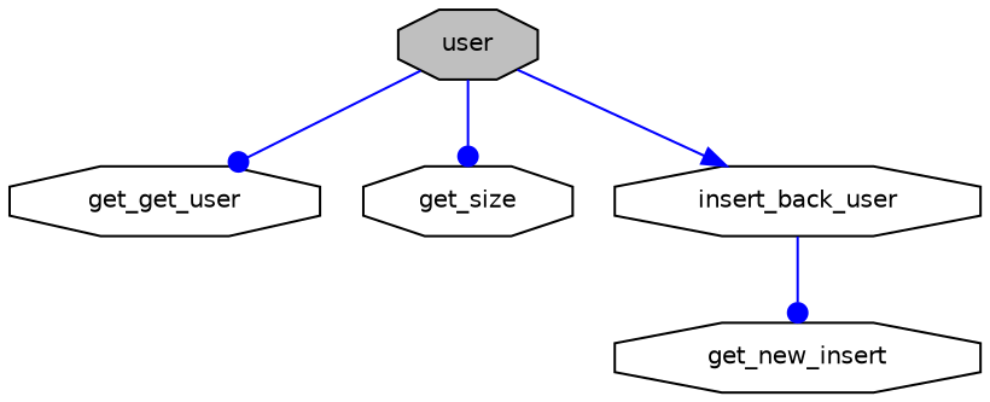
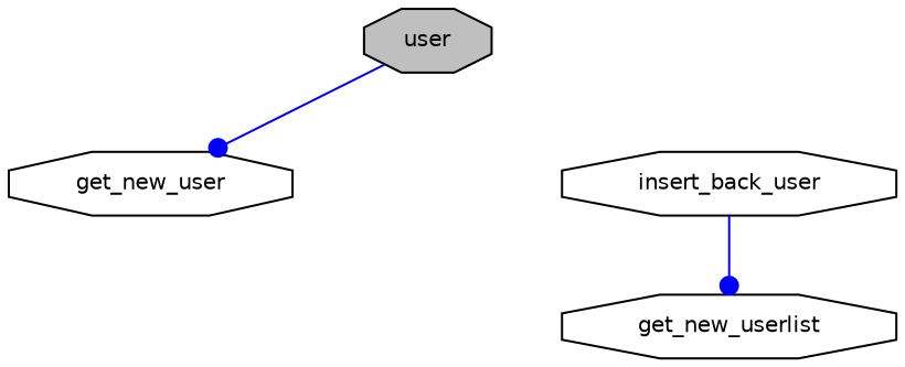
  digraph {
    rankdir=TB
    node [color=black fillcolor=white fontname=Helvetica fontsize=10 shape=octagon style=filled]
    edge [arrowhead=dot color=blue fontname=Helvetica fontsize=10 labelfontname=Helvetica labelfontsize=10 style=solid]
    n1 [fillcolor=grey75 fontcolor=black height=0.2 label=user width=0.4]
-   n2 [height=0.2 label=get_get_user width=0.4]
-   n3 [height=0.2 label=get_size width=0.4]
+   n2 [height=0.2 label=get_new_user width=0.4]
    n4 [height=0.2 label=insert_back_user width=0.4]
-   n5 [height=0.2 label=get_new_insert width=0.4]
+   n5 [height=0.2 label=get_new_userlist width=0.4]
    n1 -> n2
-   n1 -> n3
-   n1 -> n4 [arrowhead=normal]
    n4 -> n5
  }
